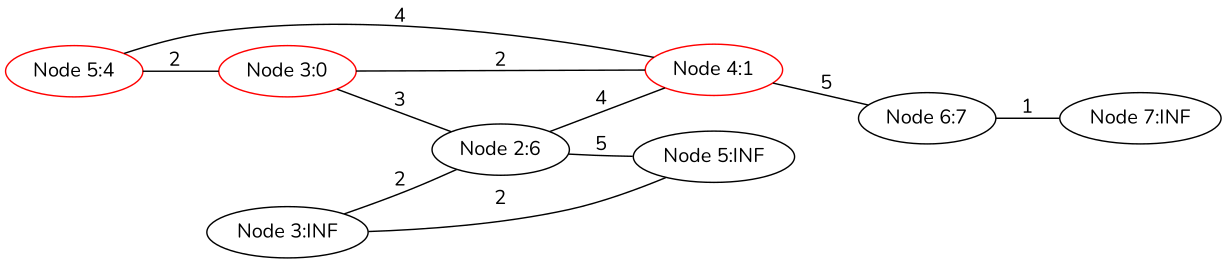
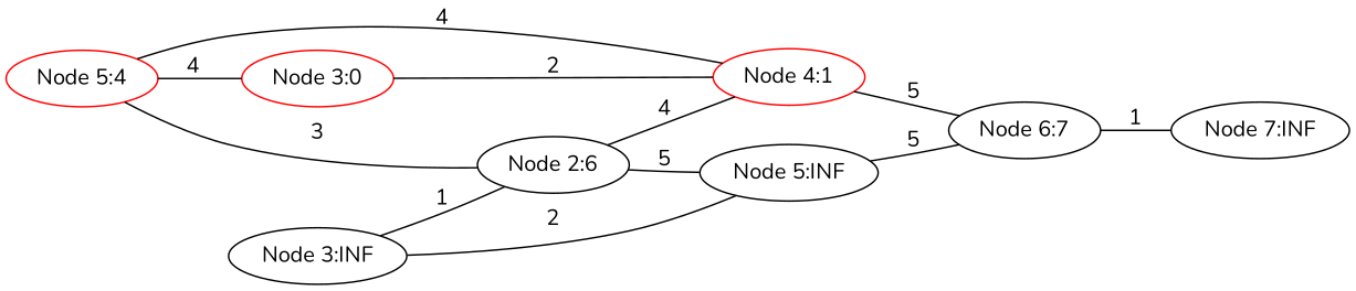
  graph {
    fontname=Nunito
    rankdir=LR
    node [fontname=Nunito]
    edge [fontname=Nunito]
    n1 [color=red label="Node 5:4"]
    "Node 2:6"
    "Node 3:0" [color=red]
    n4 [color=red label="Node 4:1"]
    "Node 5:INF"
    "Node 6:7"
    "Node 7:INF"
    n8 [label="Node 3:INF"]
-   "Node 3:0" -- "Node 2:6" [label=3]
-   n1 -- "Node 3:0" [label=2]
+   n1 -- "Node 2:6" [label=3]
+   n1 -- "Node 3:0" [label=4]
    n1 -- n4 [label=4]
    "Node 2:6" -- n4 [label=4]
    "Node 2:6" -- "Node 5:INF" [label=5]
    "Node 3:0" -- n4 [label=2]
    n4 -- "Node 6:7" [label=5]
+   "Node 5:INF" -- "Node 6:7" [label=5]
    "Node 6:7" -- "Node 7:INF" [label=1]
-   n8 -- "Node 2:6" [label=2]
+   n8 -- "Node 2:6" [label=1]
    n8 -- "Node 5:INF" [label=2]
  }
